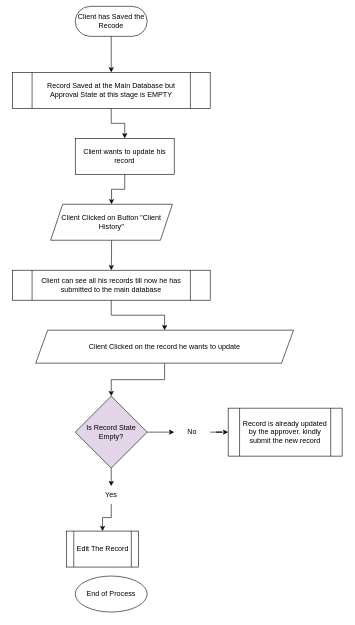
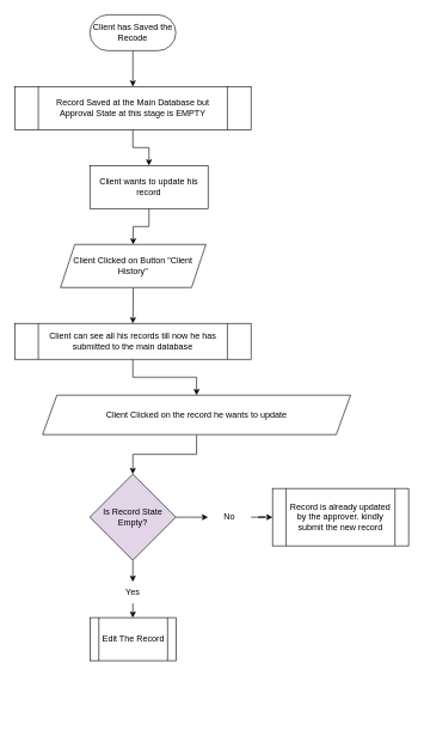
  <mxCell id="0" />
  <mxCell id="1" parent="0" />
  <mxCell id="2" value="" style="edgeStyle=orthogonalEdgeStyle;rounded=0;orthogonalLoop=1;jettySize=auto;html=1;" edge="1" parent="1" source="3" target="5"><mxGeometry relative="1" as="geometry" /></mxCell>
- <mxCell id="3" value="Client has Saved the Recode" style="rounded=1;whiteSpace=wrap;html=1;arcSize=50;" vertex="1" parent="1"><mxGeometry x="125" y="10" width="120" height="50" as="geometry" /></mxCell>
+ <mxCell id="3" value="Client has Saved the Recode" style="rounded=1;whiteSpace=wrap;html=1;arcSize=50;" vertex="1" parent="1"><mxGeometry x="125" y="20" width="120" height="50" as="geometry" /></mxCell>
  <mxCell id="4" value="" style="edgeStyle=orthogonalEdgeStyle;rounded=0;orthogonalLoop=1;jettySize=auto;html=1;" edge="1" parent="1" source="5" target="7"><mxGeometry relative="1" as="geometry" /></mxCell>
  <mxCell id="5" value="Record Saved at the Main Database but Approval State at this stage is EMPTY" style="shape=process;whiteSpace=wrap;html=1;backgroundOutline=1;rounded=1;arcSize=0;" vertex="1" parent="1"><mxGeometry x="20" y="120" width="330" height="60" as="geometry" /></mxCell>
  <mxCell id="6" value="" style="edgeStyle=orthogonalEdgeStyle;rounded=0;orthogonalLoop=1;jettySize=auto;html=1;" edge="1" parent="1" source="7" target="9"><mxGeometry relative="1" as="geometry" /></mxCell>
  <mxCell id="7" value="Client wants to update his record" style="whiteSpace=wrap;html=1;rounded=1;arcSize=0;" vertex="1" parent="1"><mxGeometry x="125" y="230" width="165" height="60" as="geometry" /></mxCell>
  <mxCell id="8" value="" style="edgeStyle=orthogonalEdgeStyle;rounded=0;orthogonalLoop=1;jettySize=auto;html=1;" edge="1" parent="1" source="9" target="11"><mxGeometry relative="1" as="geometry" /></mxCell>
  <mxCell id="9" value="Client Clicked on Button &quot;Client History&quot;" style="shape=parallelogram;perimeter=parallelogramPerimeter;whiteSpace=wrap;html=1;fixedSize=1;rounded=1;arcSize=0;" vertex="1" parent="1"><mxGeometry x="84" y="340" width="203" height="60" as="geometry" /></mxCell>
  <mxCell id="10" value="" style="edgeStyle=orthogonalEdgeStyle;rounded=0;orthogonalLoop=1;jettySize=auto;html=1;" edge="1" parent="1" source="11" target="13"><mxGeometry relative="1" as="geometry" /></mxCell>
  <mxCell id="11" value="Client can see all his records till now he has submitted to the main database" style="shape=process;whiteSpace=wrap;html=1;backgroundOutline=1;rounded=1;arcSize=0;" vertex="1" parent="1"><mxGeometry x="20" y="450" width="330" height="50" as="geometry" /></mxCell>
  <mxCell id="12" value="" style="edgeStyle=orthogonalEdgeStyle;rounded=0;orthogonalLoop=1;jettySize=auto;html=1;" edge="1" parent="1" source="13" target="15"><mxGeometry relative="1" as="geometry" /></mxCell>
  <mxCell id="13" value="Client Clicked on the record he wants to update" style="shape=parallelogram;perimeter=parallelogramPerimeter;whiteSpace=wrap;html=1;fixedSize=1;rounded=1;arcSize=0;" vertex="1" parent="1"><mxGeometry x="59" y="550" width="430" height="55" as="geometry" /></mxCell>
  <mxCell id="14" value="" style="edgeStyle=orthogonalEdgeStyle;rounded=0;orthogonalLoop=1;jettySize=auto;html=1;" edge="1" parent="1" source="15"><mxGeometry relative="1" as="geometry"><mxPoint x="290" y="720" as="targetPoint" /></mxGeometry></mxCell>
  <mxCell id="15" value="Is Record State Empty?" style="rhombus;whiteSpace=wrap;html=1;rounded=1;arcSize=0;fillColor=#e1d5e7;" vertex="1" parent="1"><mxGeometry x="125" y="660" width="120" height="120" as="geometry" /></mxCell>
  <mxCell id="16" value="" style="edgeStyle=orthogonalEdgeStyle;rounded=0;orthogonalLoop=1;jettySize=auto;html=1;" edge="1" parent="1" source="17" target="18"><mxGeometry relative="1" as="geometry" /></mxCell>
  <mxCell id="17" value="No" style="text;html=1;strokeColor=none;fillColor=none;align=center;verticalAlign=middle;whiteSpace=wrap;rounded=0;" vertex="1" parent="1"><mxGeometry x="290" y="705" width="60" height="30" as="geometry" /></mxCell>
  <mxCell id="18" value="Record is already updated by the approver. kindly submit the new record" style="shape=process;whiteSpace=wrap;html=1;backgroundOutline=1;" vertex="1" parent="1"><mxGeometry x="380" y="680" width="190" height="80" as="geometry" /></mxCell>
  <mxCell id="19" value="" style="edgeStyle=orthogonalEdgeStyle;rounded=0;orthogonalLoop=1;jettySize=auto;html=1;" edge="1" parent="1" source="20" target="21"><mxGeometry relative="1" as="geometry" /></mxCell>
  <mxCell id="20" value="Yes" style="text;html=1;strokeColor=none;fillColor=none;align=center;verticalAlign=middle;whiteSpace=wrap;rounded=0;" vertex="1" parent="1"><mxGeometry x="155" y="810" width="60" height="30" as="geometry" /></mxCell>
- <mxCell id="21" value="Edit The Record" style="shape=process;whiteSpace=wrap;html=1;backgroundOutline=1;" vertex="1" parent="1"><mxGeometry x="110.5" y="885" width="120" height="60" as="geometry" /></mxCell>
+ <mxCell id="21" value="Edit The Record" style="shape=process;whiteSpace=wrap;html=1;backgroundOutline=1;" vertex="1" parent="1"><mxGeometry x="125.5" y="860" width="120" height="60" as="geometry" /></mxCell>
  <mxCell id="22" value="" style="endArrow=classic;html=1;rounded=0;exitX=0.5;exitY=1;exitDx=0;exitDy=0;" edge="1" parent="1" source="15"><mxGeometry width="50" height="50" relative="1" as="geometry"><mxPoint x="160" y="750" as="sourcePoint" /><mxPoint x="185" y="810" as="targetPoint" /></mxGeometry></mxCell>
- <mxCell id="23" value="End of Process" style="ellipse;whiteSpace=wrap;html=1;" vertex="1" parent="1"><mxGeometry x="125" y="960" width="120" height="60" as="geometry" /></mxCell>
